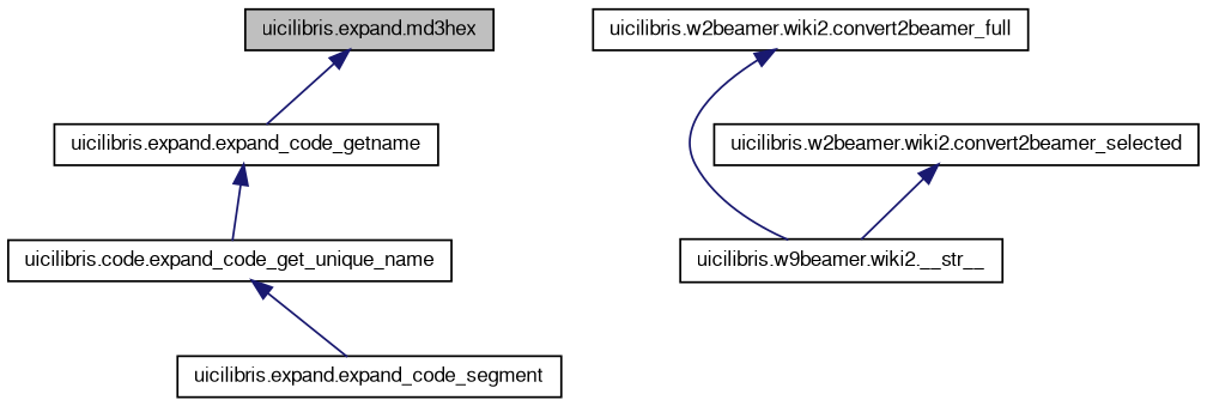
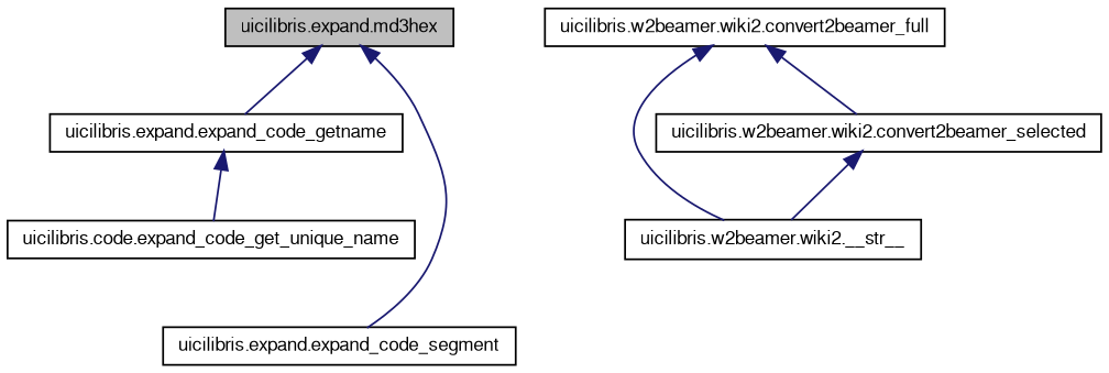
  digraph {
    rankdir=TB
    node [color=black fillcolor=white fontname=FreeSans fontsize=10 shape=record style=filled]
    edge [color=midnightblue dir=back fontname=FreeSans fontsize=10 labelfontname=FreeSans labelfontsize=10 style=solid]
    n1 [fillcolor=grey75 fontcolor=black height=0.2 label="uicilibris.expand.md3hex" width=0.4]
    n2 [height=0.2 label="uicilibris.expand.expand_code_getname" width=0.4]
    n3 [height=0.2 label="uicilibris.code.expand_code_get_unique_name" width=0.4]
    n4 [height=0.2 label="uicilibris.expand.expand_code_segment" width=0.4]
    n5 [height=0.2 label="uicilibris.w2beamer.wiki2.convert2beamer_full" width=0.4]
-   n6 [height=0.2 label="uicilibris.w9beamer.wiki2.__str__" width=0.4]
+   n6 [height=0.2 label="uicilibris.w2beamer.wiki2.__str__" width=0.4]
    n7 [height=0.2 label="uicilibris.w2beamer.wiki2.convert2beamer_selected" width=0.4]
    n1 -> n2
    n2 -> n3
-   n3 -> n4
+   n1 -> n4
    n5 -> n6
+   n5 -> n7
    n7 -> n6
  }
